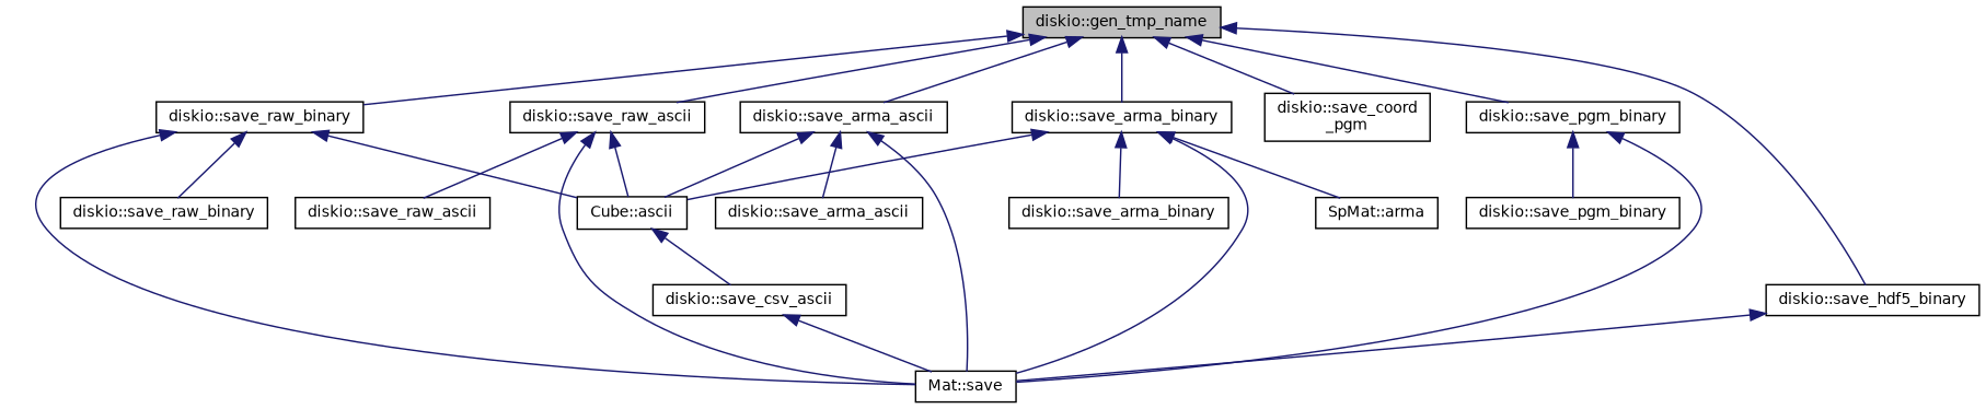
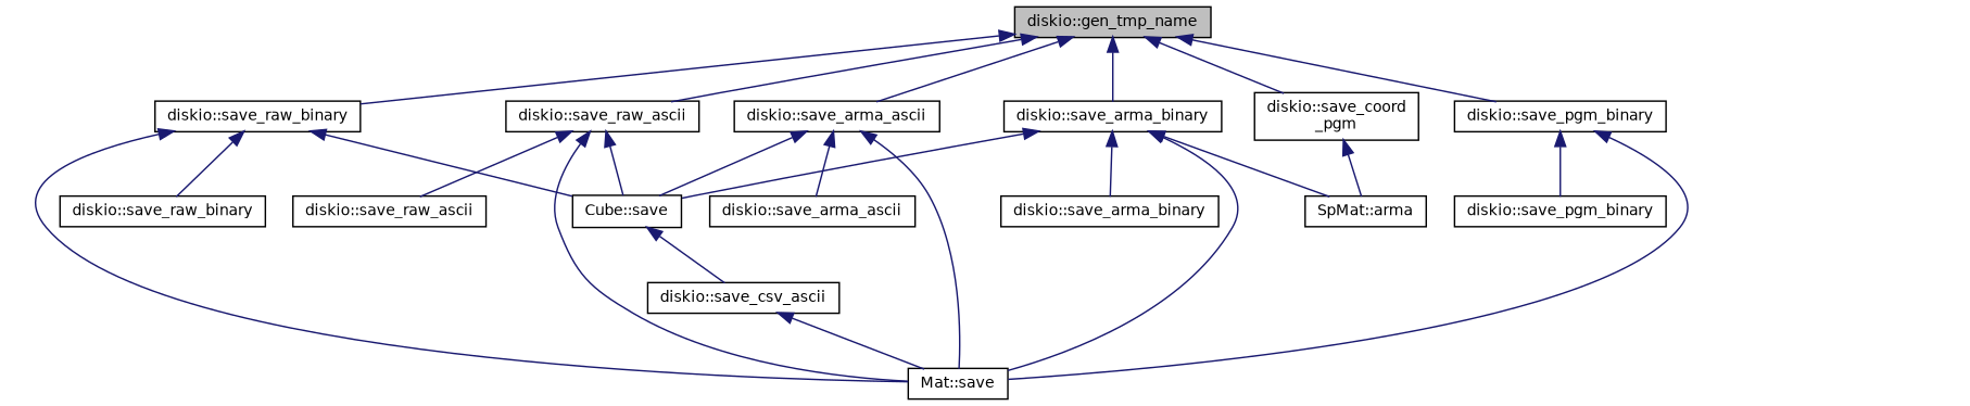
  digraph {
    rankdir=TB
    node [color=black fillcolor=white fontname=Helvetica fontsize=10 shape=record style=filled]
    edge [color=midnightblue dir=back fontname=Helvetica fontsize=10 labelfontname=Helvetica labelfontsize=10 style=solid]
    n1 [fillcolor=grey75 fontcolor=black height=0.2 label="diskio::gen_tmp_name" width=0.4]
    n2 [height=0.2 label="diskio::save_raw_ascii" width=0.4]
    n3 [height=0.2 label="diskio::save_raw_binary" width=0.4]
    n4 [height=0.2 label="diskio::save_arma_ascii" width=0.4]
    n5 [height=0.2 label="diskio::save_arma_binary" width=0.4]
    n6 [height=0.2 label="diskio::save_pgm_binary" width=0.4]
-   n7 [height=0.2 label="diskio::save_hdf5_binary" width=0.4]
    n8 [height=0.2 label="diskio::save_coord\l_pgm" width=0.4]
-   n9 [height=0.2 label="Cube::ascii" width=0.4]
+   n9 [height=0.2 label="Cube::save" width=0.4]
    n10 [height=0.2 label="diskio::save_raw_ascii" width=0.4]
    n11 [height=0.2 label="Mat::save" width=0.4]
    n12 [height=0.2 label="diskio::save_raw_binary" width=0.4]
    n13 [height=0.2 label="diskio::save_arma_ascii" width=0.4]
    n14 [height=0.2 label="diskio::save_csv_ascii" width=0.4]
    n15 [height=0.2 label="diskio::save_arma_binary" width=0.4]
    n16 [height=0.2 label="SpMat::arma" width=0.4]
    n17 [height=0.2 label="diskio::save_pgm_binary" width=0.4]
    n1 -> n2
    n1 -> n3
    n1 -> n4
    n1 -> n5
    n1 -> n6
-   n1 -> n7
    n1 -> n8
    n2 -> n9
    n2 -> n10
    n2 -> n11
    n3 -> n9
    n3 -> n11
    n3 -> n12
    n4 -> n9
    n4 -> n11
    n4 -> n13
    n5 -> n9
    n5 -> n11
    n5 -> n15
    n5 -> n16
    n6 -> n11
    n6 -> n17
-   n7 -> n11
+   n8 -> n16
    n9 -> n14
    n14 -> n11
  }
